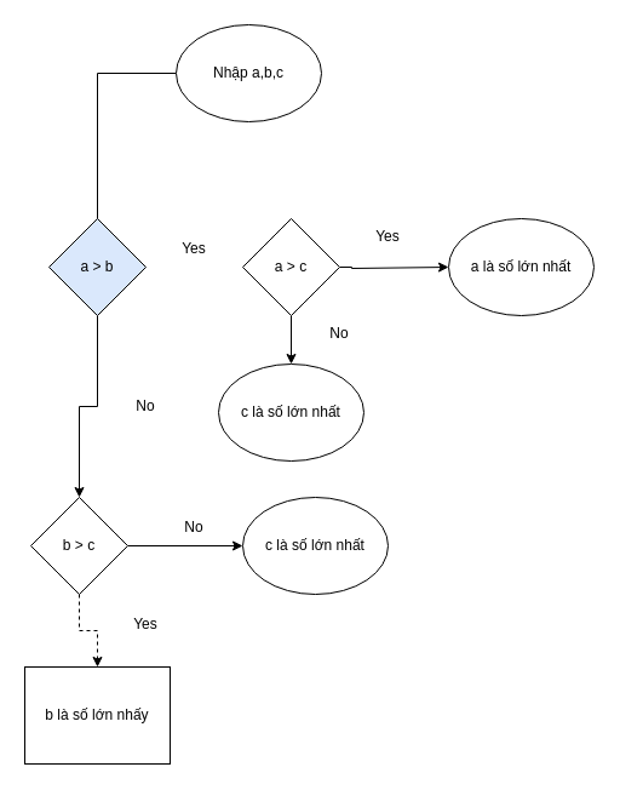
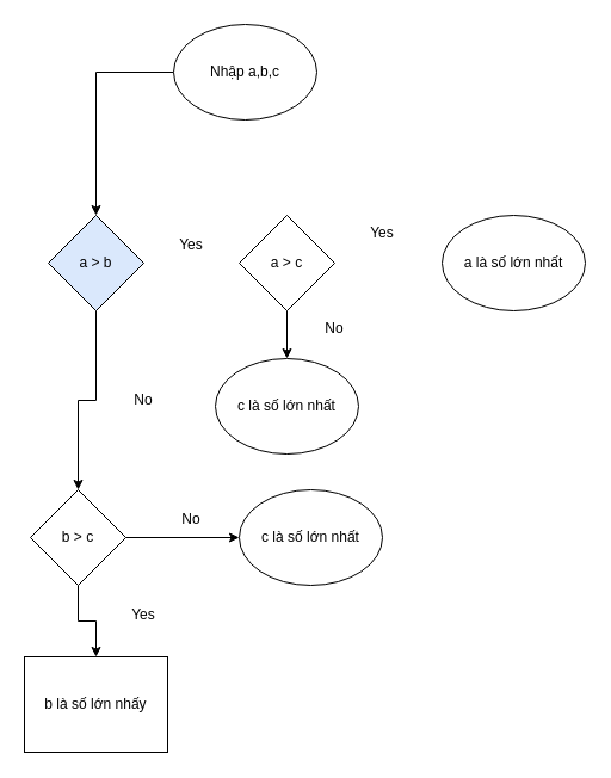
  <mxCell id="0" />
  <mxCell id="1" parent="0" />
- <mxCell id="2" value="" style="edgeStyle=orthogonalEdgeStyle;rounded=0;orthogonalLoop=1;jettySize=auto;html=1;endArrow=none;" edge="1" parent="1" source="3" target="5"><mxGeometry relative="1" as="geometry" /></mxCell>
+ <mxCell id="2" value="" style="edgeStyle=orthogonalEdgeStyle;rounded=0;orthogonalLoop=1;jettySize=auto;html=1;" edge="1" parent="1" source="3" target="5"><mxGeometry relative="1" as="geometry" /></mxCell>
  <mxCell id="3" value="Nhập a,b,c" style="ellipse;whiteSpace=wrap;html=1;" vertex="1" parent="1"><mxGeometry x="145" y="20" width="120" height="80" as="geometry" /></mxCell>
  <mxCell id="4" value="" style="edgeStyle=orthogonalEdgeStyle;rounded=0;orthogonalLoop=1;jettySize=auto;html=1;" edge="1" parent="1" source="5" target="13"><mxGeometry relative="1" as="geometry" /></mxCell>
  <mxCell id="5" value="a &amp;gt; b" style="rhombus;whiteSpace=wrap;html=1;fillColor=#dae8fc;" vertex="1" parent="1"><mxGeometry x="40" y="180" width="80" height="80" as="geometry" /></mxCell>
- <mxCell id="6" style="edgeStyle=orthogonalEdgeStyle;rounded=0;orthogonalLoop=1;jettySize=auto;html=1;entryX=0;entryY=0.5;entryDx=0;entryDy=0;" edge="1" parent="1" source="8" target="9"><mxGeometry relative="1" as="geometry"><mxPoint x="300" y="220" as="targetPoint" /><Array as="points"><mxPoint x="290" y="220" /><mxPoint x="290" y="221" /></Array></mxGeometry></mxCell>
  <mxCell id="7" value="" style="edgeStyle=orthogonalEdgeStyle;rounded=0;orthogonalLoop=1;jettySize=auto;html=1;" edge="1" parent="1" source="8" target="10"><mxGeometry relative="1" as="geometry" /></mxCell>
  <mxCell id="8" value="a &amp;gt; c" style="rhombus;whiteSpace=wrap;html=1;" vertex="1" parent="1"><mxGeometry x="200" y="180" width="80" height="80" as="geometry" /></mxCell>
  <mxCell id="9" value="a là số lớn nhất" style="ellipse;whiteSpace=wrap;html=1;" vertex="1" parent="1"><mxGeometry x="370" y="180" width="120" height="80" as="geometry" /></mxCell>
  <mxCell id="10" value="c là số lớn nhất" style="ellipse;whiteSpace=wrap;html=1;" vertex="1" parent="1"><mxGeometry x="180" y="300" width="120" height="80" as="geometry" /></mxCell>
  <mxCell id="11" value="" style="edgeStyle=orthogonalEdgeStyle;rounded=0;orthogonalLoop=1;jettySize=auto;html=1;" edge="1" parent="1" source="13" target="14"><mxGeometry relative="1" as="geometry" /></mxCell>
- <mxCell id="12" value="" style="edgeStyle=orthogonalEdgeStyle;rounded=0;orthogonalLoop=1;jettySize=auto;html=1;dashed=1;" edge="1" parent="1" source="13" target="15"><mxGeometry relative="1" as="geometry" /></mxCell>
+ <mxCell id="12" value="" style="edgeStyle=orthogonalEdgeStyle;rounded=0;orthogonalLoop=1;jettySize=auto;html=1;" edge="1" parent="1" source="13" target="15"><mxGeometry relative="1" as="geometry" /></mxCell>
  <mxCell id="13" value="b &amp;gt; c" style="rhombus;whiteSpace=wrap;html=1;" vertex="1" parent="1"><mxGeometry x="25" y="410" width="80" height="80" as="geometry" /></mxCell>
  <mxCell id="14" value="c là số lớn nhất" style="ellipse;whiteSpace=wrap;html=1;" vertex="1" parent="1"><mxGeometry x="200" y="410" width="120" height="80" as="geometry" /></mxCell>
  <mxCell id="15" value="b là số lớn nhấy" style="whiteSpace=wrap;html=1;rounded=0;" vertex="1" parent="1"><mxGeometry x="20" y="550" width="120" height="80" as="geometry" /></mxCell>
  <mxCell id="16" value="Yes" style="text;html=1;align=center;verticalAlign=middle;whiteSpace=wrap;rounded=0;" vertex="1" parent="1"><mxGeometry x="90" y="500" width="60" height="30" as="geometry" /></mxCell>
  <mxCell id="17" value="No" style="text;html=1;align=center;verticalAlign=middle;whiteSpace=wrap;rounded=0;" vertex="1" parent="1"><mxGeometry x="130" y="420" width="60" height="30" as="geometry" /></mxCell>
  <mxCell id="18" value="No" style="text;html=1;align=center;verticalAlign=middle;whiteSpace=wrap;rounded=0;" vertex="1" parent="1"><mxGeometry x="250" y="260" width="60" height="30" as="geometry" /></mxCell>
  <mxCell id="19" value="Yes" style="text;html=1;align=center;verticalAlign=middle;whiteSpace=wrap;rounded=0;" vertex="1" parent="1"><mxGeometry x="130" y="190" width="60" height="30" as="geometry" /></mxCell>
  <mxCell id="20" value="Yes" style="text;html=1;align=center;verticalAlign=middle;whiteSpace=wrap;rounded=0;" vertex="1" parent="1"><mxGeometry x="290" y="180" width="60" height="30" as="geometry" /></mxCell>
  <mxCell id="21" value="No" style="text;html=1;align=center;verticalAlign=middle;whiteSpace=wrap;rounded=0;" vertex="1" parent="1"><mxGeometry x="90" y="320" width="60" height="30" as="geometry" /></mxCell>
